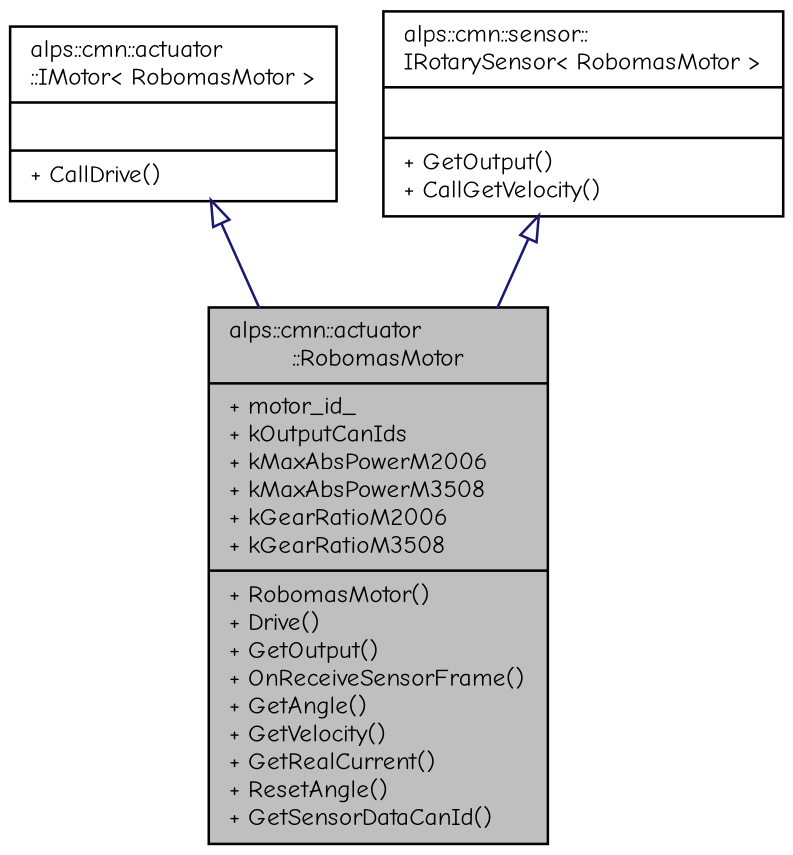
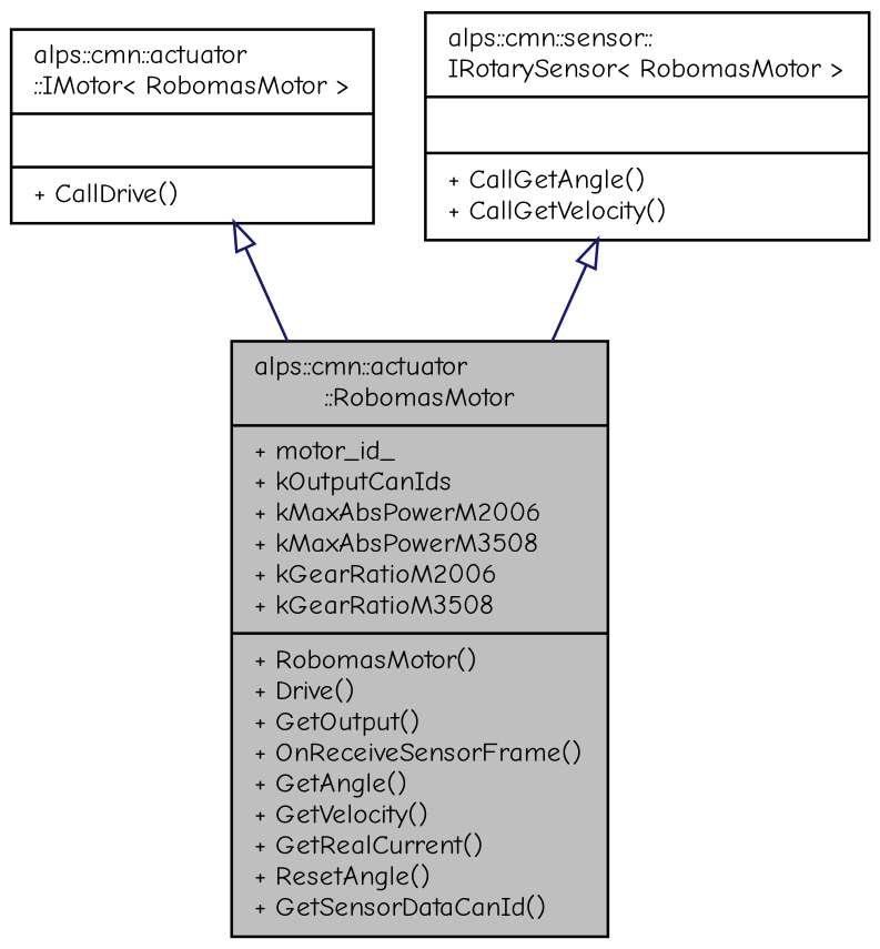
  digraph {
    fontname="Comic Neue"
    node [color=black fillcolor=white fontname="Comic Neue" fontsize=10 shape=record style=filled]
    edge [arrowtail=onormal color=midnightblue dir=back fontname="Comic Neue" fontsize=10 labelfontname=Helvetica labelfontsize=10 style=solid]
    n1 [fillcolor=grey75 fontcolor=black height=0.2 label="{alps::cmn::actuator\l::RobomasMotor\n|+ motor_id_\l+ kOutputCanIds\l+ kMaxAbsPowerM2006\l+ kMaxAbsPowerM3508\l+ kGearRatioM2006\l+ kGearRatioM3508\l|+ RobomasMotor()\l+ Drive()\l+ GetOutput()\l+ OnReceiveSensorFrame()\l+ GetAngle()\l+ GetVelocity()\l+ GetRealCurrent()\l+ ResetAngle()\l+ GetSensorDataCanId()\l}" width=0.4]
    n2 [height=0.2 label="{alps::cmn::actuator\l::IMotor\< RobomasMotor \>\n||+ CallDrive()\l}" width=0.4]
-   n3 [height=0.2 label="{alps::cmn::sensor::\lIRotarySensor\< RobomasMotor \>\n||+ GetOutput()\l+ CallGetVelocity()\l}" width=0.4]
+   n3 [height=0.2 label="{alps::cmn::sensor::\lIRotarySensor\< RobomasMotor \>\n||+ CallGetAngle()\l+ CallGetVelocity()\l}" width=0.4]
    n2 -> n1
    n3 -> n1
  }
